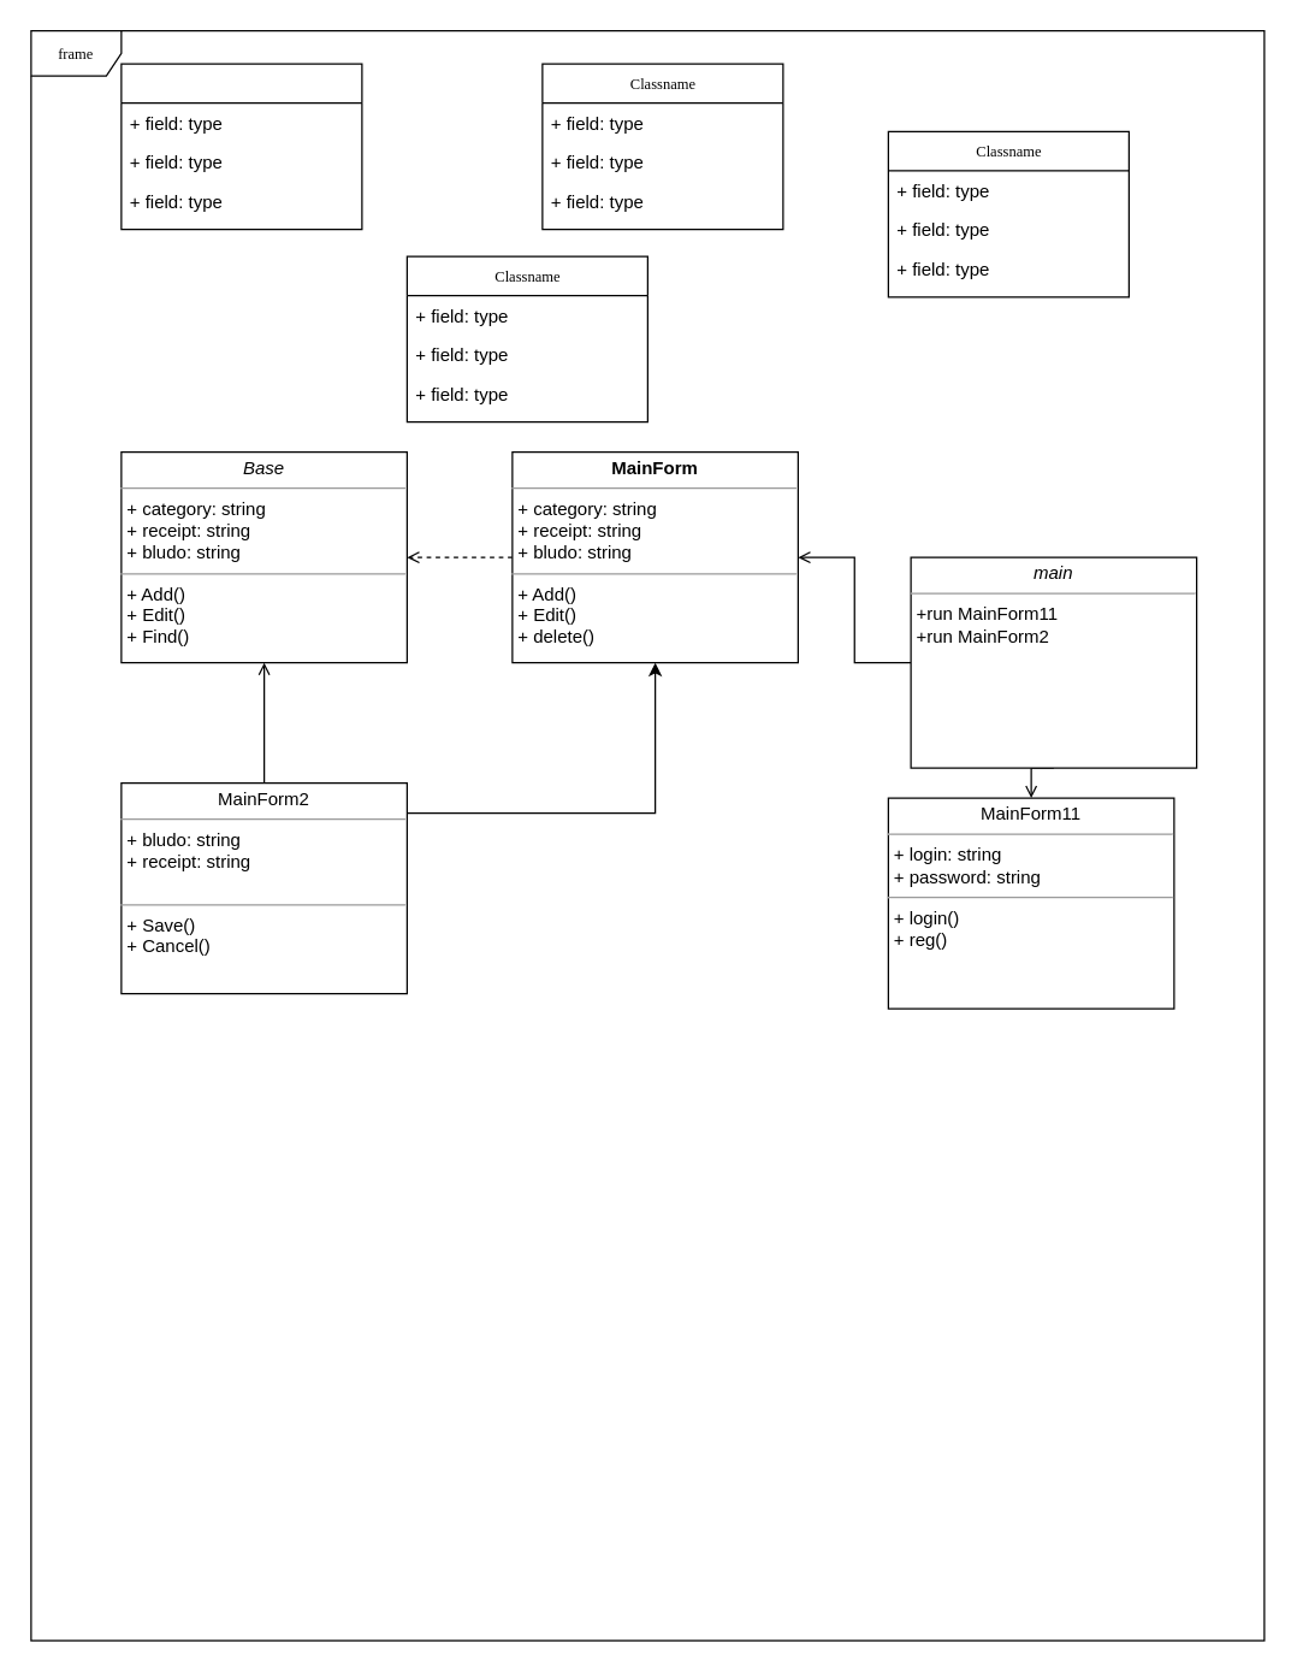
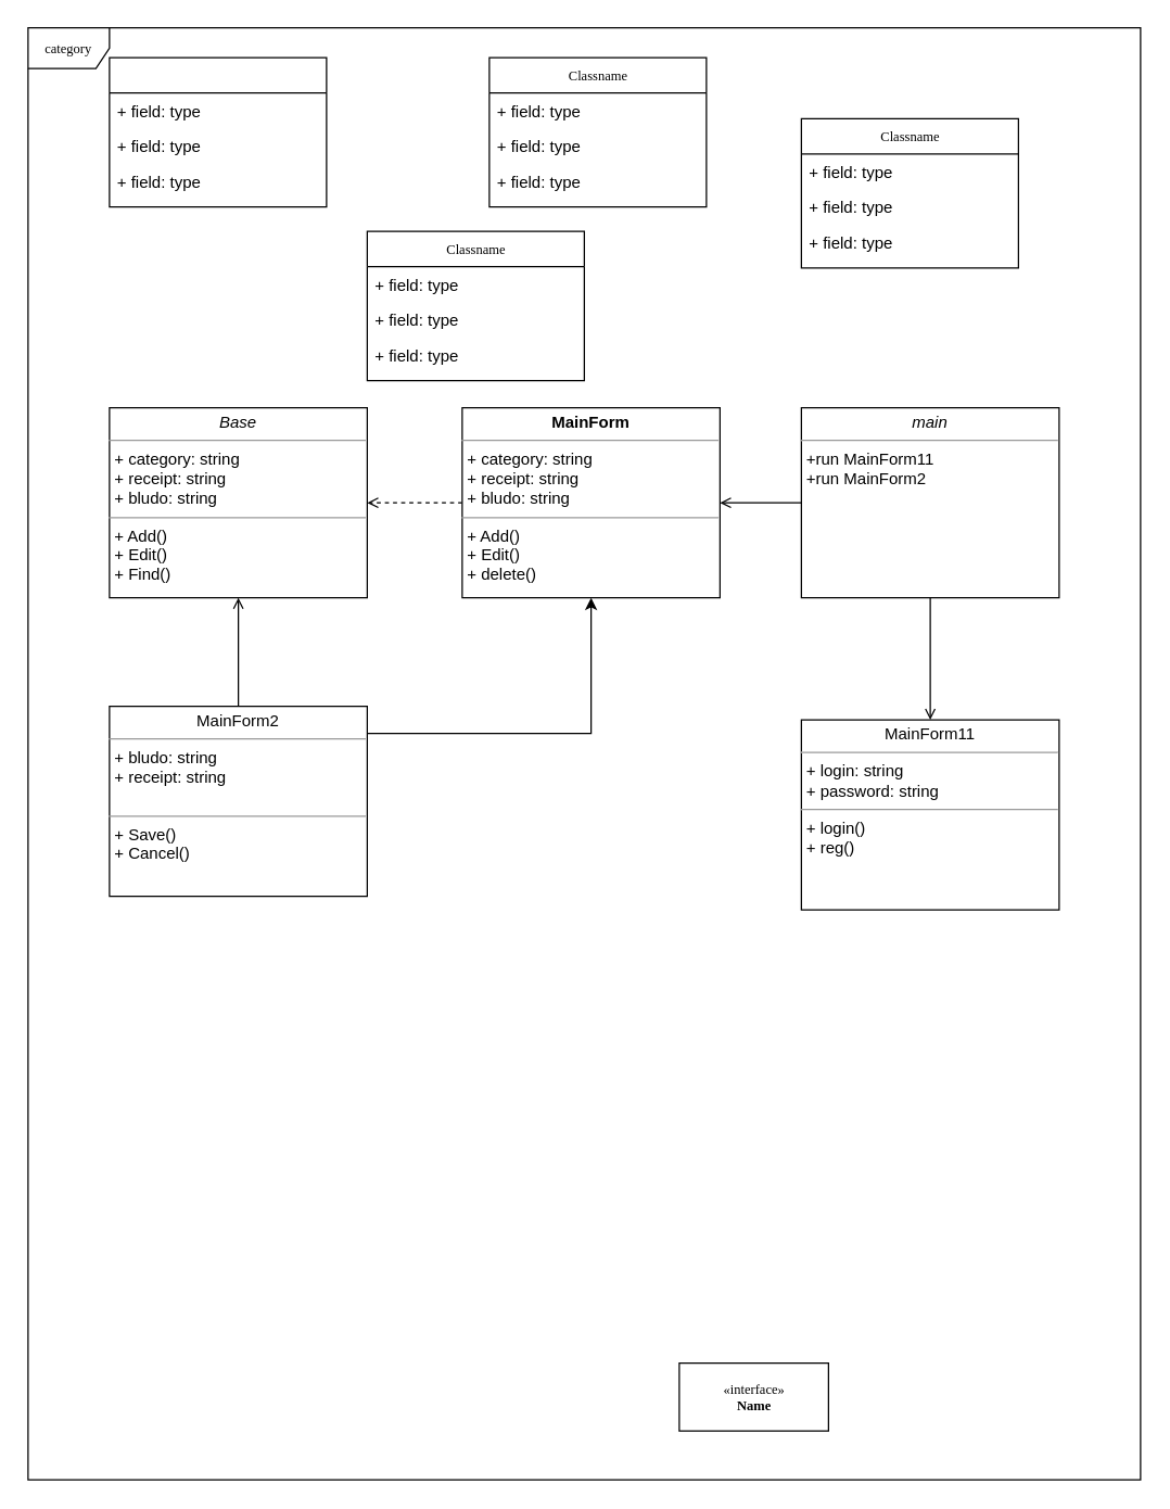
  <mxCell id="0" />
  <mxCell id="1" parent="0" />
- <mxCell id="2" value="frame" style="shape=umlFrame;whiteSpace=wrap;html=1;rounded=0;shadow=0;comic=0;labelBackgroundColor=none;strokeWidth=1;fontFamily=Verdana;fontSize=10;align=center;" parent="1" vertex="1"><mxGeometry x="20" y="20" width="820" height="1070" as="geometry" /></mxCell>
+ <mxCell id="2" value="category" style="shape=umlFrame;whiteSpace=wrap;html=1;rounded=0;shadow=0;comic=0;labelBackgroundColor=none;strokeWidth=1;fontFamily=Verdana;fontSize=10;align=center;" parent="1" vertex="1"><mxGeometry x="20" y="20" width="820" height="1070" as="geometry" /></mxCell>
  <mxCell id="3" value="Classname" style="swimlane;html=1;fontStyle=0;childLayout=stackLayout;horizontal=1;startSize=26;fillColor=none;horizontalStack=0;resizeParent=1;resizeLast=0;collapsible=1;marginBottom=0;swimlaneFillColor=#ffffff;rounded=0;shadow=0;comic=0;labelBackgroundColor=none;strokeWidth=1;fontFamily=Verdana;fontSize=10;align=center;" parent="1" vertex="1"><mxGeometry x="360" y="42" width="160" height="110" as="geometry" /></mxCell>
  <mxCell id="4" value="+ field: type" style="text;html=1;strokeColor=none;fillColor=none;align=left;verticalAlign=top;spacingLeft=4;spacingRight=4;whiteSpace=wrap;overflow=hidden;rotatable=0;points=[[0,0.5],[1,0.5]];portConstraint=eastwest;" parent="3" vertex="1"><mxGeometry y="26" width="160" height="26" as="geometry" /></mxCell>
  <mxCell id="5" value="+ field: type" style="text;html=1;strokeColor=none;fillColor=none;align=left;verticalAlign=top;spacingLeft=4;spacingRight=4;whiteSpace=wrap;overflow=hidden;rotatable=0;points=[[0,0.5],[1,0.5]];portConstraint=eastwest;" parent="3" vertex="1"><mxGeometry y="52" width="160" height="26" as="geometry" /></mxCell>
  <mxCell id="6" value="+ field: type" style="text;html=1;strokeColor=none;fillColor=none;align=left;verticalAlign=top;spacingLeft=4;spacingRight=4;whiteSpace=wrap;overflow=hidden;rotatable=0;points=[[0,0.5],[1,0.5]];portConstraint=eastwest;" parent="3" vertex="1"><mxGeometry y="78" width="160" height="26" as="geometry" /></mxCell>
  <mxCell id="7" value="Classname" style="swimlane;html=1;fontStyle=0;childLayout=stackLayout;horizontal=1;startSize=26;fillColor=none;horizontalStack=0;resizeParent=1;resizeLast=0;collapsible=1;marginBottom=0;swimlaneFillColor=#ffffff;rounded=0;shadow=0;comic=0;labelBackgroundColor=none;strokeWidth=1;fontFamily=Verdana;fontSize=10;align=center;" parent="1" vertex="1"><mxGeometry x="590" y="87" width="160" height="110" as="geometry" /></mxCell>
  <mxCell id="8" value="+ field: type" style="text;html=1;strokeColor=none;fillColor=none;align=left;verticalAlign=top;spacingLeft=4;spacingRight=4;whiteSpace=wrap;overflow=hidden;rotatable=0;points=[[0,0.5],[1,0.5]];portConstraint=eastwest;" parent="7" vertex="1"><mxGeometry y="26" width="160" height="26" as="geometry" /></mxCell>
  <mxCell id="9" value="+ field: type" style="text;html=1;strokeColor=none;fillColor=none;align=left;verticalAlign=top;spacingLeft=4;spacingRight=4;whiteSpace=wrap;overflow=hidden;rotatable=0;points=[[0,0.5],[1,0.5]];portConstraint=eastwest;" parent="7" vertex="1"><mxGeometry y="52" width="160" height="26" as="geometry" /></mxCell>
  <mxCell id="10" value="+ field: type" style="text;html=1;strokeColor=none;fillColor=none;align=left;verticalAlign=top;spacingLeft=4;spacingRight=4;whiteSpace=wrap;overflow=hidden;rotatable=0;points=[[0,0.5],[1,0.5]];portConstraint=eastwest;" parent="7" vertex="1"><mxGeometry y="78" width="160" height="26" as="geometry" /></mxCell>
+ <mxCell id="11" value="&amp;laquo;interface&amp;raquo;&lt;br&gt;&lt;b&gt;Name&lt;/b&gt;" style="html=1;rounded=0;shadow=0;comic=0;labelBackgroundColor=none;strokeWidth=1;fontFamily=Verdana;fontSize=10;align=center;" parent="1" vertex="1"><mxGeometry x="500" y="1004" width="110" height="50" as="geometry" /></mxCell>
  <mxCell id="12" value="&lt;p style=&quot;margin:0px;margin-top:4px;text-align:center;&quot;&gt;MainForm11&lt;br&gt;&lt;/p&gt;&lt;hr size=&quot;1&quot;&gt;&lt;p style=&quot;margin:0px;margin-left:4px;&quot;&gt;+ login: string&lt;br&gt;+ password: string&lt;/p&gt;&lt;hr size=&quot;1&quot;&gt;&lt;p style=&quot;margin:0px;margin-left:4px;&quot;&gt;+ login()&lt;br&gt;+ reg()&lt;/p&gt;" style="verticalAlign=top;align=left;overflow=fill;fontSize=12;fontFamily=Helvetica;html=1;rounded=0;shadow=0;comic=0;labelBackgroundColor=none;strokeWidth=1" parent="1" vertex="1"><mxGeometry x="590" y="530" width="190" height="140" as="geometry" /></mxCell>
  <mxCell id="13" style="edgeStyle=orthogonalEdgeStyle;rounded=0;orthogonalLoop=1;jettySize=auto;html=1;exitX=0.5;exitY=1;exitDx=0;exitDy=0;entryX=0.5;entryY=0;entryDx=0;entryDy=0;endArrow=open;endFill=0;" edge="1" parent="1" source="15" target="12"><mxGeometry relative="1" as="geometry" /></mxCell>
  <mxCell id="14" style="edgeStyle=orthogonalEdgeStyle;rounded=0;orthogonalLoop=1;jettySize=auto;html=1;entryX=1;entryY=0.5;entryDx=0;entryDy=0;endArrow=open;endFill=0;" edge="1" parent="1" source="15" target="30"><mxGeometry relative="1" as="geometry" /></mxCell>
- <mxCell id="15" value="&lt;p style=&quot;margin:0px;margin-top:4px;text-align:center;&quot;&gt;&lt;i&gt;main&lt;/i&gt;&lt;/p&gt;&lt;hr size=&quot;1&quot;&gt;&lt;p style=&quot;margin:0px;margin-left:4px;&quot;&gt;&lt;/p&gt;&lt;p style=&quot;margin:0px;margin-left:4px;&quot;&gt;+run MainForm11&lt;/p&gt;&lt;p style=&quot;margin:0px;margin-left:4px;&quot;&gt;+run MainForm2&lt;br&gt;&lt;/p&gt;" style="verticalAlign=top;align=left;overflow=fill;fontSize=12;fontFamily=Helvetica;html=1;rounded=0;shadow=0;comic=0;labelBackgroundColor=none;strokeWidth=1" parent="1" vertex="1"><mxGeometry x="605" y="370" width="190" height="140" as="geometry" /></mxCell>
+ <mxCell id="15" value="&lt;p style=&quot;margin:0px;margin-top:4px;text-align:center;&quot;&gt;&lt;i&gt;main&lt;/i&gt;&lt;/p&gt;&lt;hr size=&quot;1&quot;&gt;&lt;p style=&quot;margin:0px;margin-left:4px;&quot;&gt;&lt;/p&gt;&lt;p style=&quot;margin:0px;margin-left:4px;&quot;&gt;+run MainForm11&lt;/p&gt;&lt;p style=&quot;margin:0px;margin-left:4px;&quot;&gt;+run MainForm2&lt;br&gt;&lt;/p&gt;" style="verticalAlign=top;align=left;overflow=fill;fontSize=12;fontFamily=Helvetica;html=1;rounded=0;shadow=0;comic=0;labelBackgroundColor=none;strokeWidth=1" parent="1" vertex="1"><mxGeometry x="590" y="300" width="190" height="140" as="geometry" /></mxCell>
  <mxCell id="16" value="&lt;p style=&quot;margin:0px;margin-top:4px;text-align:center;&quot;&gt;&lt;i&gt;Base&lt;/i&gt;&lt;/p&gt;&lt;hr size=&quot;1&quot;&gt;&lt;p style=&quot;border-color: var(--border-color); margin: 0px 0px 0px 4px;&quot;&gt;+ category: string&lt;br style=&quot;border-color: var(--border-color);&quot;&gt;+ receipt: string&lt;/p&gt;&lt;p style=&quot;border-color: var(--border-color); margin: 0px 0px 0px 4px;&quot;&gt;+ bludo: string&lt;/p&gt;&lt;hr size=&quot;1&quot;&gt;&lt;p style=&quot;border-color: var(--border-color); margin: 0px 0px 0px 4px;&quot;&gt;+ Add()&lt;br style=&quot;border-color: var(--border-color);&quot;&gt;+ Edit()&lt;/p&gt;&lt;p style=&quot;border-color: var(--border-color); margin: 0px 0px 0px 4px;&quot;&gt;+ Find()&lt;/p&gt;" style="verticalAlign=top;align=left;overflow=fill;fontSize=12;fontFamily=Helvetica;html=1;rounded=0;shadow=0;comic=0;labelBackgroundColor=none;strokeWidth=1" parent="1" vertex="1"><mxGeometry x="80" y="300" width="190" height="140" as="geometry" /></mxCell>
  <mxCell id="17" value="Classname" style="swimlane;html=1;fontStyle=0;childLayout=stackLayout;horizontal=1;startSize=26;fillColor=none;horizontalStack=0;resizeParent=1;resizeLast=0;collapsible=1;marginBottom=0;swimlaneFillColor=#ffffff;rounded=0;shadow=0;comic=0;labelBackgroundColor=none;strokeWidth=1;fontFamily=Verdana;fontSize=10;align=center;" vertex="1" parent="1"><mxGeometry x="270" y="170" width="160" height="110" as="geometry" /></mxCell>
  <mxCell id="18" value="+ field: type" style="text;html=1;strokeColor=none;fillColor=none;align=left;verticalAlign=top;spacingLeft=4;spacingRight=4;whiteSpace=wrap;overflow=hidden;rotatable=0;points=[[0,0.5],[1,0.5]];portConstraint=eastwest;" vertex="1" parent="17"><mxGeometry y="26" width="160" height="26" as="geometry" /></mxCell>
  <mxCell id="19" value="+ field: type" style="text;html=1;strokeColor=none;fillColor=none;align=left;verticalAlign=top;spacingLeft=4;spacingRight=4;whiteSpace=wrap;overflow=hidden;rotatable=0;points=[[0,0.5],[1,0.5]];portConstraint=eastwest;" vertex="1" parent="17"><mxGeometry y="52" width="160" height="26" as="geometry" /></mxCell>
  <mxCell id="20" value="+ field: type" style="text;html=1;strokeColor=none;fillColor=none;align=left;verticalAlign=top;spacingLeft=4;spacingRight=4;whiteSpace=wrap;overflow=hidden;rotatable=0;points=[[0,0.5],[1,0.5]];portConstraint=eastwest;" vertex="1" parent="17"><mxGeometry y="78" width="160" height="26" as="geometry" /></mxCell>
  <mxCell id="21" value="" style="swimlane;html=1;fontStyle=0;childLayout=stackLayout;horizontal=1;startSize=26;fillColor=none;horizontalStack=0;resizeParent=1;resizeLast=0;collapsible=1;marginBottom=0;swimlaneFillColor=#ffffff;rounded=0;shadow=0;comic=0;labelBackgroundColor=none;strokeWidth=1;fontFamily=Verdana;fontSize=10;align=center;" vertex="1" parent="1"><mxGeometry x="80" y="42" width="160" height="110" as="geometry" /></mxCell>
  <mxCell id="22" value="+ field: type" style="text;html=1;strokeColor=none;fillColor=none;align=left;verticalAlign=top;spacingLeft=4;spacingRight=4;whiteSpace=wrap;overflow=hidden;rotatable=0;points=[[0,0.5],[1,0.5]];portConstraint=eastwest;" vertex="1" parent="21"><mxGeometry y="26" width="160" height="26" as="geometry" /></mxCell>
  <mxCell id="23" value="+ field: type" style="text;html=1;strokeColor=none;fillColor=none;align=left;verticalAlign=top;spacingLeft=4;spacingRight=4;whiteSpace=wrap;overflow=hidden;rotatable=0;points=[[0,0.5],[1,0.5]];portConstraint=eastwest;" vertex="1" parent="21"><mxGeometry y="52" width="160" height="26" as="geometry" /></mxCell>
  <mxCell id="24" value="+ field: type" style="text;html=1;strokeColor=none;fillColor=none;align=left;verticalAlign=top;spacingLeft=4;spacingRight=4;whiteSpace=wrap;overflow=hidden;rotatable=0;points=[[0,0.5],[1,0.5]];portConstraint=eastwest;" vertex="1" parent="21"><mxGeometry y="78" width="160" height="26" as="geometry" /></mxCell>
  <mxCell id="25" style="edgeStyle=orthogonalEdgeStyle;rounded=0;orthogonalLoop=1;jettySize=auto;html=1;exitX=0.5;exitY=0;exitDx=0;exitDy=0;entryX=0.5;entryY=1;entryDx=0;entryDy=0;endArrow=open;endFill=0;" edge="1" parent="1" source="28" target="16"><mxGeometry relative="1" as="geometry"><Array as="points"><mxPoint x="175" y="500" /><mxPoint x="175" y="500" /></Array></mxGeometry></mxCell>
  <mxCell id="26" style="edgeStyle=orthogonalEdgeStyle;rounded=0;orthogonalLoop=1;jettySize=auto;html=1;" edge="1" parent="1" source="28" target="2"><mxGeometry relative="1" as="geometry"><Array as="points"><mxPoint x="400" y="650" /><mxPoint x="400" y="650" /></Array></mxGeometry></mxCell>
  <mxCell id="27" style="edgeStyle=orthogonalEdgeStyle;rounded=0;orthogonalLoop=1;jettySize=auto;html=1;entryX=0.5;entryY=1;entryDx=0;entryDy=0;exitX=1;exitY=0.093;exitDx=0;exitDy=0;exitPerimeter=0;" edge="1" parent="1" source="28" target="30"><mxGeometry relative="1" as="geometry"><mxPoint x="273" y="533" as="sourcePoint" /><Array as="points"><mxPoint x="270" y="540" /><mxPoint x="435" y="540" /></Array></mxGeometry></mxCell>
  <mxCell id="28" value="&lt;p style=&quot;margin:0px;margin-top:4px;text-align:center;&quot;&gt;MainForm2&lt;br&gt;&lt;/p&gt;&lt;hr size=&quot;1&quot;&gt;&lt;p style=&quot;margin:0px;margin-left:4px;&quot;&gt;+ bludo: string&lt;br style=&quot;border-color: var(--border-color);&quot;&gt;+ receipt: string&lt;br&gt;&lt;/p&gt;&lt;div&gt;&lt;br&gt;&lt;/div&gt;&lt;hr size=&quot;1&quot;&gt;&lt;p style=&quot;margin:0px;margin-left:4px;&quot;&gt;+ Save()&lt;br&gt;+ Cancel()&lt;/p&gt;" style="verticalAlign=top;align=left;overflow=fill;fontSize=12;fontFamily=Helvetica;html=1;rounded=0;shadow=0;comic=0;labelBackgroundColor=none;strokeWidth=1" vertex="1" parent="1"><mxGeometry x="80" y="520" width="190" height="140" as="geometry" /></mxCell>
  <mxCell id="29" style="edgeStyle=orthogonalEdgeStyle;rounded=0;orthogonalLoop=1;jettySize=auto;html=1;entryX=1;entryY=0.5;entryDx=0;entryDy=0;dashed=1;endArrow=open;endFill=0;" edge="1" parent="1" source="30" target="16"><mxGeometry relative="1" as="geometry" /></mxCell>
  <mxCell id="30" value="&lt;p style=&quot;margin:0px;margin-top:4px;text-align:center;&quot;&gt;&lt;b&gt;MainForm&lt;/b&gt;&lt;/p&gt;&lt;hr size=&quot;1&quot;&gt;&lt;p style=&quot;border-color: var(--border-color); margin: 0px 0px 0px 4px;&quot;&gt;+ category: string&lt;br style=&quot;border-color: var(--border-color);&quot;&gt;+ receipt: string&lt;/p&gt;&lt;p style=&quot;border-color: var(--border-color); margin: 0px 0px 0px 4px;&quot;&gt;+ bludo: string&lt;/p&gt;&lt;hr size=&quot;1&quot;&gt;&lt;p style=&quot;margin:0px;margin-left:4px;&quot;&gt;+ Add()&lt;br&gt;+ Edit()&lt;/p&gt;&lt;p style=&quot;margin:0px;margin-left:4px;&quot;&gt;+ delete()&lt;/p&gt;" style="verticalAlign=top;align=left;overflow=fill;fontSize=12;fontFamily=Helvetica;html=1;rounded=0;shadow=0;comic=0;labelBackgroundColor=none;strokeWidth=1" vertex="1" parent="1"><mxGeometry x="340" y="300" width="190" height="140" as="geometry" /></mxCell>
